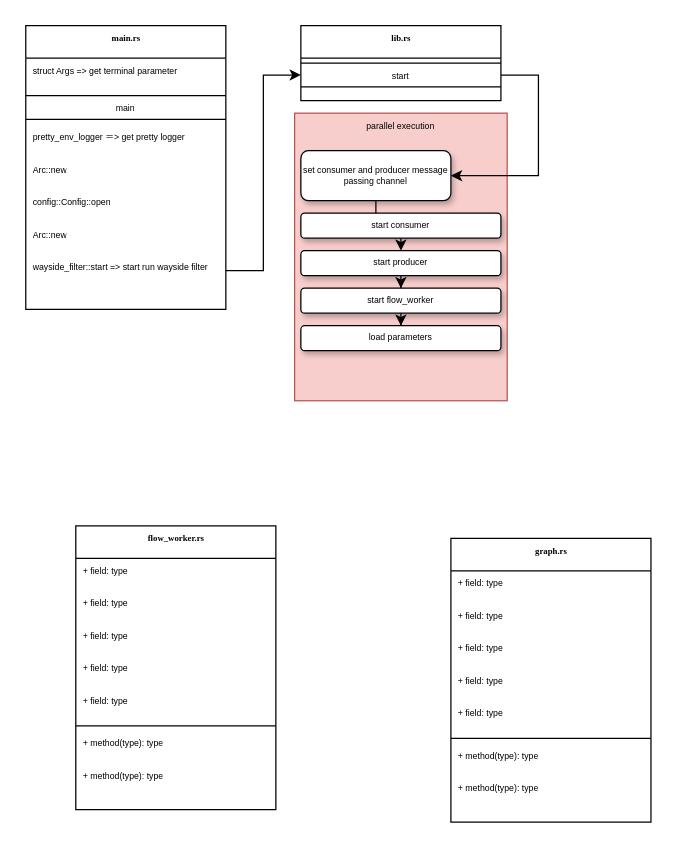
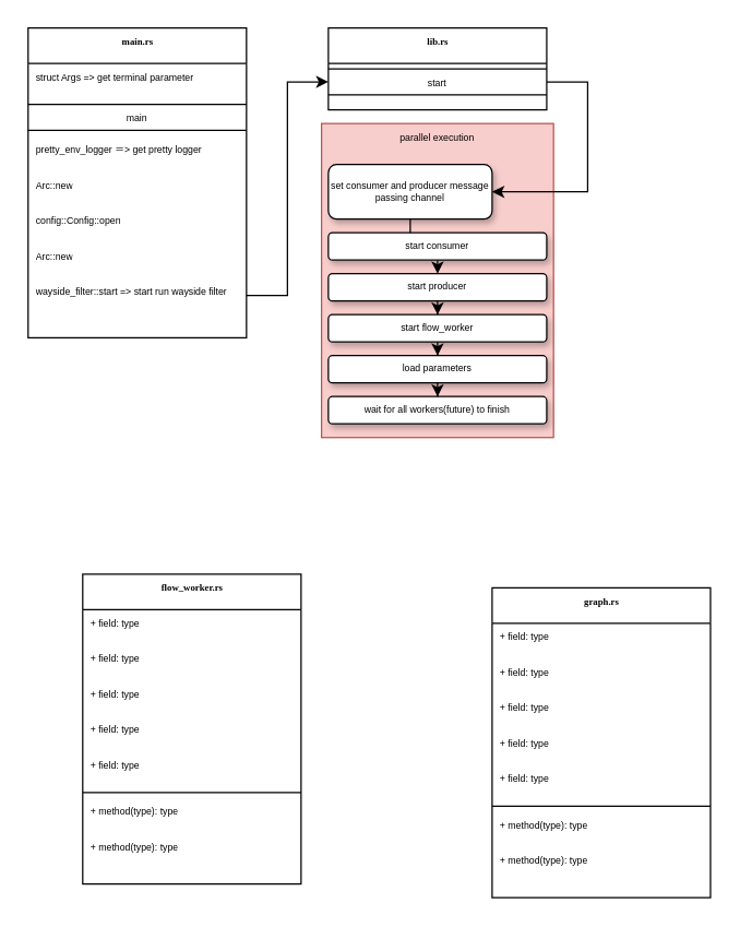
  <mxCell id="0" />
  <mxCell id="1" parent="0" />
  <mxCell id="2" value="parallel execution" style="rounded=0;whiteSpace=wrap;html=1;shadow=0;fontSize=7;align=center;verticalAlign=top;fillOpacity=100;labelBorderColor=none;labelPadding=0;fillColor=#f8cecc;strokeColor=#b85450;" vertex="1" parent="1"><mxGeometry x="235" y="90" width="170" height="230" as="geometry" /></mxCell>
  <mxCell id="3" value="main.rs&lt;br style=&quot;font-size: 7px;&quot;&gt;" style="swimlane;html=1;fontStyle=1;align=center;verticalAlign=top;childLayout=stackLayout;horizontal=1;startSize=26;horizontalStack=0;resizeParent=1;resizeLast=0;collapsible=1;marginBottom=0;swimlaneFillColor=#ffffff;rounded=0;shadow=0;comic=0;labelBackgroundColor=none;strokeWidth=1;fillColor=none;fontFamily=Verdana;fontSize=7;" parent="1" vertex="1"><mxGeometry x="20" y="20" width="160" height="227" as="geometry" /></mxCell>
  <mxCell id="4" value="struct Args =&amp;gt; get terminal parameter&amp;nbsp;" style="text;html=1;strokeColor=none;fillColor=none;align=left;verticalAlign=top;spacingLeft=4;spacingRight=4;whiteSpace=wrap;overflow=hidden;rotatable=0;points=[[0,0.5],[1,0.5]];portConstraint=eastwest;fontSize=7;" parent="3" vertex="1"><mxGeometry y="26" width="160" height="26" as="geometry" /></mxCell>
  <mxCell id="5" value="" style="line;html=1;strokeWidth=1;fillColor=none;align=left;verticalAlign=middle;spacingTop=-1;spacingLeft=3;spacingRight=3;rotatable=0;labelPosition=right;points=[];portConstraint=eastwest;fontSize=7;" vertex="1" parent="3"><mxGeometry y="52" width="160" height="8" as="geometry" /></mxCell>
  <mxCell id="6" value="main&lt;br&gt;" style="text;html=1;strokeColor=none;fillColor=none;align=center;verticalAlign=middle;spacingLeft=4;spacingRight=4;whiteSpace=wrap;overflow=hidden;rotatable=0;points=[[0,0.5],[1,0.5]];portConstraint=eastwest;fontSize=7;" vertex="1" parent="3"><mxGeometry y="60" width="160" height="11" as="geometry" /></mxCell>
  <mxCell id="7" value="" style="line;html=1;strokeWidth=1;fillColor=none;align=left;verticalAlign=middle;spacingTop=-1;spacingLeft=3;spacingRight=3;rotatable=0;labelPosition=right;points=[];portConstraint=eastwest;fontSize=7;" vertex="1" parent="3"><mxGeometry y="71" width="160" height="8" as="geometry" /></mxCell>
  <mxCell id="8" value="&lt;font style=&quot;font-size: 7px;&quot;&gt;&lt;font style=&quot;font-size: 7px;&quot;&gt;pretty_env_logger ＝&amp;gt; get pretty logge&lt;/font&gt;r&lt;/font&gt;" style="text;html=1;strokeColor=none;fillColor=none;align=left;verticalAlign=top;spacingLeft=4;spacingRight=4;whiteSpace=wrap;overflow=hidden;rotatable=0;points=[[0,0.5],[1,0.5]];portConstraint=eastwest;fontSize=7;" parent="3" vertex="1"><mxGeometry y="79" width="160" height="26" as="geometry" /></mxCell>
  <mxCell id="9" value="Arc::new" style="text;html=1;strokeColor=none;fillColor=none;align=left;verticalAlign=top;spacingLeft=4;spacingRight=4;whiteSpace=wrap;overflow=hidden;rotatable=0;points=[[0,0.5],[1,0.5]];portConstraint=eastwest;fontSize=7;" vertex="1" parent="3"><mxGeometry y="105" width="160" height="26" as="geometry" /></mxCell>
  <mxCell id="10" value="config::Config::open" style="text;html=1;strokeColor=none;fillColor=none;align=left;verticalAlign=top;spacingLeft=4;spacingRight=4;whiteSpace=wrap;overflow=hidden;rotatable=0;points=[[0,0.5],[1,0.5]];portConstraint=eastwest;fontSize=7;" parent="3" vertex="1"><mxGeometry y="131" width="160" height="26" as="geometry" /></mxCell>
  <mxCell id="11" value="Arc::new" style="text;html=1;strokeColor=none;fillColor=none;align=left;verticalAlign=top;spacingLeft=4;spacingRight=4;whiteSpace=wrap;overflow=hidden;rotatable=0;points=[[0,0.5],[1,0.5]];portConstraint=eastwest;fontSize=7;" vertex="1" parent="3"><mxGeometry y="157" width="160" height="26" as="geometry" /></mxCell>
  <mxCell id="12" value="wayside_filter::start =&amp;gt; start run wayside filter&lt;br&gt;" style="text;html=1;strokeColor=none;fillColor=none;align=left;verticalAlign=top;spacingLeft=4;spacingRight=4;whiteSpace=wrap;overflow=hidden;rotatable=0;points=[[0,0.5],[1,0.5]];portConstraint=eastwest;fontSize=7;" vertex="1" parent="3"><mxGeometry y="183" width="160" height="26" as="geometry" /></mxCell>
  <mxCell id="13" style="edgeStyle=orthogonalEdgeStyle;rounded=0;orthogonalLoop=1;jettySize=auto;html=1;entryX=1;entryY=0.5;entryDx=0;entryDy=0;fontSize=7;exitX=1;exitY=0.5;exitDx=0;exitDy=0;" edge="1" parent="1" source="16" target="38"><mxGeometry relative="1" as="geometry"><Array as="points"><mxPoint x="430" y="59" /><mxPoint x="430" y="140" /></Array></mxGeometry></mxCell>
  <mxCell id="14" value="lib.rs" style="swimlane;html=1;fontStyle=1;align=center;verticalAlign=top;childLayout=stackLayout;horizontal=1;startSize=26;horizontalStack=0;resizeParent=1;resizeLast=0;collapsible=1;marginBottom=0;swimlaneFillColor=#ffffff;rounded=0;shadow=0;comic=0;labelBackgroundColor=none;strokeWidth=1;fillColor=none;fontFamily=Verdana;fontSize=7;" vertex="1" parent="1"><mxGeometry x="240" y="20" width="160" height="60" as="geometry" /></mxCell>
  <mxCell id="15" value="" style="line;html=1;strokeWidth=1;fillColor=none;align=left;verticalAlign=middle;spacingTop=-1;spacingLeft=3;spacingRight=3;rotatable=0;labelPosition=right;points=[];portConstraint=eastwest;fontSize=7;" vertex="1" parent="14"><mxGeometry y="26" width="160" height="8" as="geometry" /></mxCell>
  <mxCell id="16" value="start" style="text;html=1;strokeColor=none;fillColor=none;align=center;verticalAlign=middle;spacingLeft=4;spacingRight=4;whiteSpace=wrap;overflow=hidden;rotatable=0;points=[[0,0.5],[1,0.5]];portConstraint=eastwest;fontSize=7;" vertex="1" parent="14"><mxGeometry y="34" width="160" height="11" as="geometry" /></mxCell>
  <mxCell id="17" value="" style="line;html=1;strokeWidth=1;fillColor=none;align=left;verticalAlign=middle;spacingTop=-1;spacingLeft=3;spacingRight=3;rotatable=0;labelPosition=right;points=[];portConstraint=eastwest;fontSize=7;" vertex="1" parent="14"><mxGeometry y="45" width="160" height="8" as="geometry" /></mxCell>
  <mxCell id="18" value="graph.rs&lt;br style=&quot;font-size: 7px;&quot;&gt;" style="swimlane;html=1;fontStyle=1;align=center;verticalAlign=top;childLayout=stackLayout;horizontal=1;startSize=26;horizontalStack=0;resizeParent=1;resizeLast=0;collapsible=1;marginBottom=0;swimlaneFillColor=#ffffff;rounded=0;shadow=0;comic=0;labelBackgroundColor=none;strokeWidth=1;fillColor=none;fontFamily=Verdana;fontSize=7;" vertex="1" parent="1"><mxGeometry x="360" y="430" width="160" height="227" as="geometry" /></mxCell>
  <mxCell id="19" value="+ field: type" style="text;html=1;strokeColor=none;fillColor=none;align=left;verticalAlign=top;spacingLeft=4;spacingRight=4;whiteSpace=wrap;overflow=hidden;rotatable=0;points=[[0,0.5],[1,0.5]];portConstraint=eastwest;fontSize=7;" vertex="1" parent="18"><mxGeometry y="26" width="160" height="26" as="geometry" /></mxCell>
  <mxCell id="20" value="+ field: type" style="text;html=1;strokeColor=none;fillColor=none;align=left;verticalAlign=top;spacingLeft=4;spacingRight=4;whiteSpace=wrap;overflow=hidden;rotatable=0;points=[[0,0.5],[1,0.5]];portConstraint=eastwest;fontSize=7;" vertex="1" parent="18"><mxGeometry y="52" width="160" height="26" as="geometry" /></mxCell>
  <mxCell id="21" value="+ field: type" style="text;html=1;strokeColor=none;fillColor=none;align=left;verticalAlign=top;spacingLeft=4;spacingRight=4;whiteSpace=wrap;overflow=hidden;rotatable=0;points=[[0,0.5],[1,0.5]];portConstraint=eastwest;fontSize=7;" vertex="1" parent="18"><mxGeometry y="78" width="160" height="26" as="geometry" /></mxCell>
  <mxCell id="22" value="+ field: type" style="text;html=1;strokeColor=none;fillColor=none;align=left;verticalAlign=top;spacingLeft=4;spacingRight=4;whiteSpace=wrap;overflow=hidden;rotatable=0;points=[[0,0.5],[1,0.5]];portConstraint=eastwest;fontSize=7;" vertex="1" parent="18"><mxGeometry y="104" width="160" height="26" as="geometry" /></mxCell>
  <mxCell id="23" value="+ field: type" style="text;html=1;strokeColor=none;fillColor=none;align=left;verticalAlign=top;spacingLeft=4;spacingRight=4;whiteSpace=wrap;overflow=hidden;rotatable=0;points=[[0,0.5],[1,0.5]];portConstraint=eastwest;fontSize=7;" vertex="1" parent="18"><mxGeometry y="130" width="160" height="26" as="geometry" /></mxCell>
  <mxCell id="24" value="" style="line;html=1;strokeWidth=1;fillColor=none;align=left;verticalAlign=middle;spacingTop=-1;spacingLeft=3;spacingRight=3;rotatable=0;labelPosition=right;points=[];portConstraint=eastwest;fontSize=7;" vertex="1" parent="18"><mxGeometry y="156" width="160" height="8" as="geometry" /></mxCell>
  <mxCell id="25" value="+ method(type): type" style="text;html=1;strokeColor=none;fillColor=none;align=left;verticalAlign=top;spacingLeft=4;spacingRight=4;whiteSpace=wrap;overflow=hidden;rotatable=0;points=[[0,0.5],[1,0.5]];portConstraint=eastwest;fontSize=7;" vertex="1" parent="18"><mxGeometry y="164" width="160" height="26" as="geometry" /></mxCell>
  <mxCell id="26" value="+ method(type): type" style="text;html=1;strokeColor=none;fillColor=none;align=left;verticalAlign=top;spacingLeft=4;spacingRight=4;whiteSpace=wrap;overflow=hidden;rotatable=0;points=[[0,0.5],[1,0.5]];portConstraint=eastwest;fontSize=7;" vertex="1" parent="18"><mxGeometry y="190" width="160" height="26" as="geometry" /></mxCell>
  <mxCell id="27" value="flow_worker.rs&lt;br style=&quot;font-size: 7px;&quot;&gt;" style="swimlane;html=1;fontStyle=1;align=center;verticalAlign=top;childLayout=stackLayout;horizontal=1;startSize=26;horizontalStack=0;resizeParent=1;resizeLast=0;collapsible=1;marginBottom=0;swimlaneFillColor=#ffffff;rounded=0;shadow=0;comic=0;labelBackgroundColor=none;strokeWidth=1;fillColor=none;fontFamily=Verdana;fontSize=7;" vertex="1" parent="1"><mxGeometry x="60" y="420" width="160" height="227" as="geometry" /></mxCell>
  <mxCell id="28" value="+ field: type" style="text;html=1;strokeColor=none;fillColor=none;align=left;verticalAlign=top;spacingLeft=4;spacingRight=4;whiteSpace=wrap;overflow=hidden;rotatable=0;points=[[0,0.5],[1,0.5]];portConstraint=eastwest;fontSize=7;" vertex="1" parent="27"><mxGeometry y="26" width="160" height="26" as="geometry" /></mxCell>
  <mxCell id="29" value="+ field: type" style="text;html=1;strokeColor=none;fillColor=none;align=left;verticalAlign=top;spacingLeft=4;spacingRight=4;whiteSpace=wrap;overflow=hidden;rotatable=0;points=[[0,0.5],[1,0.5]];portConstraint=eastwest;fontSize=7;" vertex="1" parent="27"><mxGeometry y="52" width="160" height="26" as="geometry" /></mxCell>
  <mxCell id="30" value="+ field: type" style="text;html=1;strokeColor=none;fillColor=none;align=left;verticalAlign=top;spacingLeft=4;spacingRight=4;whiteSpace=wrap;overflow=hidden;rotatable=0;points=[[0,0.5],[1,0.5]];portConstraint=eastwest;fontSize=7;" vertex="1" parent="27"><mxGeometry y="78" width="160" height="26" as="geometry" /></mxCell>
  <mxCell id="31" value="+ field: type" style="text;html=1;strokeColor=none;fillColor=none;align=left;verticalAlign=top;spacingLeft=4;spacingRight=4;whiteSpace=wrap;overflow=hidden;rotatable=0;points=[[0,0.5],[1,0.5]];portConstraint=eastwest;fontSize=7;" vertex="1" parent="27"><mxGeometry y="104" width="160" height="26" as="geometry" /></mxCell>
  <mxCell id="32" value="+ field: type" style="text;html=1;strokeColor=none;fillColor=none;align=left;verticalAlign=top;spacingLeft=4;spacingRight=4;whiteSpace=wrap;overflow=hidden;rotatable=0;points=[[0,0.5],[1,0.5]];portConstraint=eastwest;fontSize=7;" vertex="1" parent="27"><mxGeometry y="130" width="160" height="26" as="geometry" /></mxCell>
  <mxCell id="33" value="" style="line;html=1;strokeWidth=1;fillColor=none;align=left;verticalAlign=middle;spacingTop=-1;spacingLeft=3;spacingRight=3;rotatable=0;labelPosition=right;points=[];portConstraint=eastwest;fontSize=7;" vertex="1" parent="27"><mxGeometry y="156" width="160" height="8" as="geometry" /></mxCell>
  <mxCell id="34" value="+ method(type): type" style="text;html=1;strokeColor=none;fillColor=none;align=left;verticalAlign=top;spacingLeft=4;spacingRight=4;whiteSpace=wrap;overflow=hidden;rotatable=0;points=[[0,0.5],[1,0.5]];portConstraint=eastwest;fontSize=7;" vertex="1" parent="27"><mxGeometry y="164" width="160" height="26" as="geometry" /></mxCell>
  <mxCell id="35" value="+ method(type): type" style="text;html=1;strokeColor=none;fillColor=none;align=left;verticalAlign=top;spacingLeft=4;spacingRight=4;whiteSpace=wrap;overflow=hidden;rotatable=0;points=[[0,0.5],[1,0.5]];portConstraint=eastwest;fontSize=7;" vertex="1" parent="27"><mxGeometry y="190" width="160" height="26" as="geometry" /></mxCell>
  <mxCell id="36" style="edgeStyle=orthogonalEdgeStyle;rounded=0;orthogonalLoop=1;jettySize=auto;html=1;exitX=1;exitY=0.5;exitDx=0;exitDy=0;entryX=0;entryY=0.5;entryDx=0;entryDy=0;fontSize=7;" edge="1" parent="1" source="12" target="16"><mxGeometry relative="1" as="geometry" /></mxCell>
  <mxCell id="37" style="edgeStyle=orthogonalEdgeStyle;rounded=0;orthogonalLoop=1;jettySize=auto;html=1;entryX=0.5;entryY=0;entryDx=0;entryDy=0;fontSize=7;" edge="1" parent="1" source="38" target="40"><mxGeometry relative="1" as="geometry" /></mxCell>
  <mxCell id="38" value="set consumer and producer message passing channel" style="rounded=1;whiteSpace=wrap;html=1;shadow=1;fontSize=7;align=center;verticalAlign=middle;" vertex="1" parent="1"><mxGeometry x="240" y="120" width="120" height="40" as="geometry" /></mxCell>
  <mxCell id="39" style="edgeStyle=orthogonalEdgeStyle;rounded=0;orthogonalLoop=1;jettySize=auto;html=1;exitX=0.5;exitY=1;exitDx=0;exitDy=0;entryX=0.5;entryY=0;entryDx=0;entryDy=0;fontSize=7;" edge="1" parent="1" source="40" target="42"><mxGeometry relative="1" as="geometry" /></mxCell>
  <mxCell id="40" value="start consumer" style="rounded=1;whiteSpace=wrap;html=1;shadow=1;fontSize=7;align=center;verticalAlign=middle;" vertex="1" parent="1"><mxGeometry x="240" y="170" width="160" height="20" as="geometry" /></mxCell>
  <mxCell id="41" style="edgeStyle=orthogonalEdgeStyle;rounded=0;orthogonalLoop=1;jettySize=auto;html=1;entryX=0.5;entryY=0;entryDx=0;entryDy=0;fontSize=7;" edge="1" parent="1" source="42" target="44"><mxGeometry relative="1" as="geometry" /></mxCell>
  <mxCell id="42" value="start producer" style="rounded=1;whiteSpace=wrap;html=1;shadow=1;fontSize=7;align=center;verticalAlign=middle;" vertex="1" parent="1"><mxGeometry x="240" y="200" width="160" height="20" as="geometry" /></mxCell>
  <mxCell id="43" style="edgeStyle=orthogonalEdgeStyle;rounded=0;orthogonalLoop=1;jettySize=auto;html=1;entryX=0.5;entryY=0;entryDx=0;entryDy=0;fontSize=7;" edge="1" parent="1" source="44" target="46"><mxGeometry relative="1" as="geometry" /></mxCell>
  <mxCell id="44" value="start flow_worker" style="rounded=1;whiteSpace=wrap;html=1;shadow=1;fontSize=7;align=center;verticalAlign=middle;" vertex="1" parent="1"><mxGeometry x="240" y="230" width="160" height="20" as="geometry" /></mxCell>
+ <mxCell id="45" style="edgeStyle=orthogonalEdgeStyle;rounded=0;orthogonalLoop=1;jettySize=auto;html=1;entryX=0.5;entryY=0;entryDx=0;entryDy=0;fontSize=7;" edge="1" parent="1" source="46" target="47"><mxGeometry relative="1" as="geometry" /></mxCell>
  <mxCell id="46" value="load parameters" style="rounded=1;whiteSpace=wrap;html=1;shadow=1;fontSize=7;align=center;verticalAlign=middle;" vertex="1" parent="1"><mxGeometry x="240" y="260" width="160" height="20" as="geometry" /></mxCell>
+ <mxCell id="47" value="wait for all workers(future) to finish" style="rounded=1;whiteSpace=wrap;html=1;shadow=1;fontSize=7;align=center;verticalAlign=middle;" vertex="1" parent="1"><mxGeometry x="240" y="290" width="160" height="20" as="geometry" /></mxCell>
